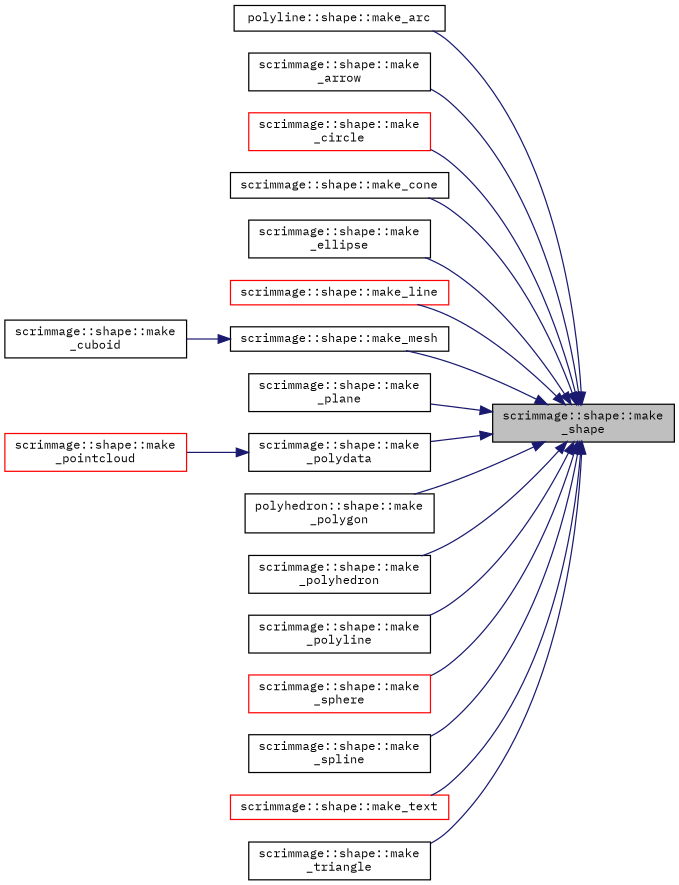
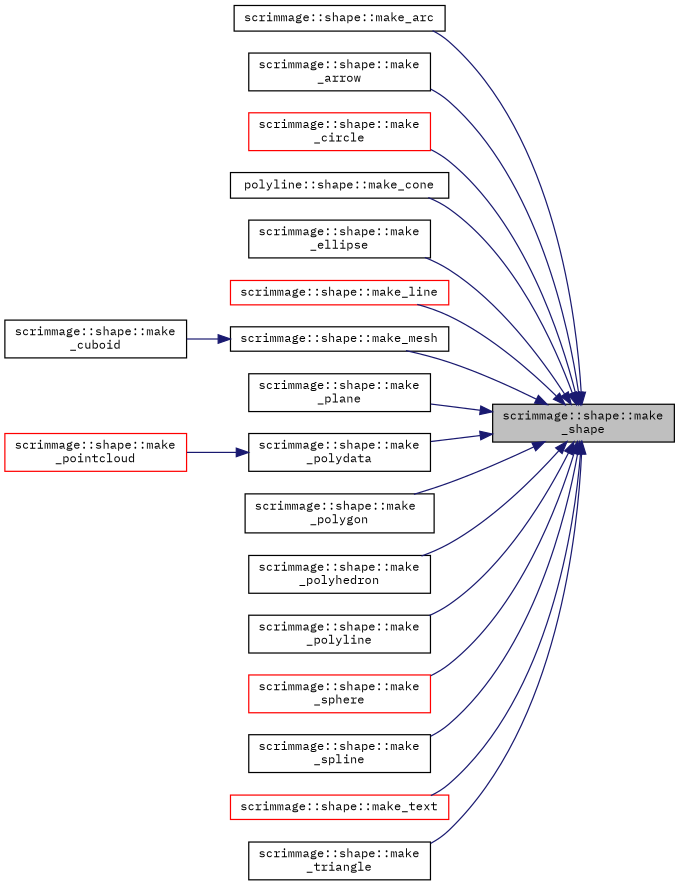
  digraph {
    fontname="IBM Plex Mono"
    rankdir=RL
    node [color=black fillcolor=white fontname="IBM Plex Mono" fontsize=10 shape=record style=filled]
    edge [color=midnightblue dir=back fontname="IBM Plex Mono" fontsize=10 labelfontname=Helvetica labelfontsize=10 style=solid]
    n1 [fillcolor=grey75 fontcolor=black height=0.2 label="scrimmage::shape::make\l_shape" width=0.4]
-   n2 [height=0.2 label="polyline::shape::make_arc" width=0.4]
+   n2 [height=0.2 label="scrimmage::shape::make_arc" width=0.4]
    n3 [height=0.2 label="scrimmage::shape::make\l_arrow" width=0.4]
    n4 [color=red height=0.2 label="scrimmage::shape::make\l_circle" width=0.4]
-   n5 [height=0.2 label="scrimmage::shape::make_cone" width=0.4]
+   n5 [height=0.2 label="polyline::shape::make_cone" width=0.4]
    n6 [height=0.2 label="scrimmage::shape::make\l_ellipse" width=0.4]
    n7 [color=red height=0.2 label="scrimmage::shape::make_line" width=0.4]
    n8 [height=0.2 label="scrimmage::shape::make_mesh" width=0.4]
    n9 [height=0.2 label="scrimmage::shape::make\l_plane" width=0.4]
    n10 [height=0.2 label="scrimmage::shape::make\l_polydata" width=0.4]
-   n11 [height=0.2 label="polyhedron::shape::make\l_polygon" width=0.4]
+   n11 [height=0.2 label="scrimmage::shape::make\l_polygon" width=0.4]
    n12 [height=0.2 label="scrimmage::shape::make\l_polyhedron" width=0.4]
    n13 [height=0.2 label="scrimmage::shape::make\l_polyline" width=0.4]
    n14 [color=red height=0.2 label="scrimmage::shape::make\l_sphere" width=0.4]
    n15 [height=0.2 label="scrimmage::shape::make\l_spline" width=0.4]
    n16 [color=red height=0.2 label="scrimmage::shape::make_text" width=0.4]
    n17 [height=0.2 label="scrimmage::shape::make\l_triangle" width=0.4]
    n18 [height=0.2 label="scrimmage::shape::make\l_cuboid" width=0.4]
    n19 [color=red height=0.2 label="scrimmage::shape::make\l_pointcloud" width=0.4]
    n1 -> n2
    n1 -> n3
    n1 -> n4
    n1 -> n5
    n1 -> n6
    n1 -> n7
    n1 -> n8
    n1 -> n9
    n1 -> n10
    n1 -> n11
    n1 -> n12
    n1 -> n13
    n1 -> n14
    n1 -> n15
    n1 -> n16
    n1 -> n17
    n8 -> n18
    n10 -> n19
  }
